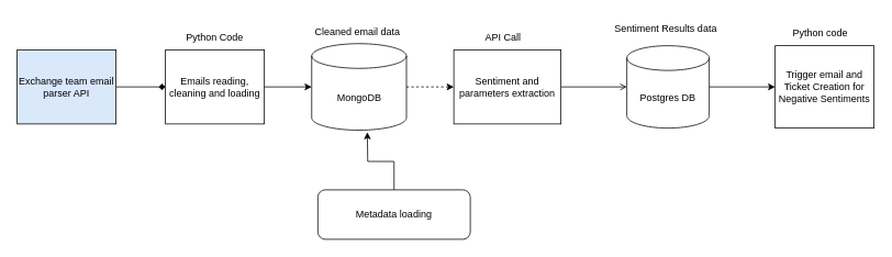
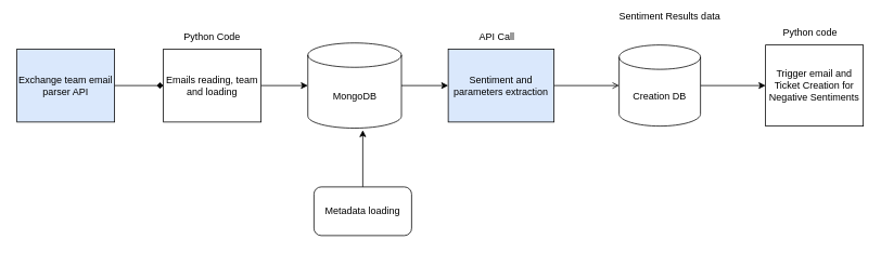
  <mxCell id="0" />
  <mxCell id="1" parent="0" />
  <mxCell id="2" style="edgeStyle=orthogonalEdgeStyle;rounded=0;orthogonalLoop=1;jettySize=auto;html=1;endArrow=diamond;" edge="1" parent="1" source="3" target="5"><mxGeometry relative="1" as="geometry" /></mxCell>
  <mxCell id="3" value="Exchange team email parser API" style="rounded=0;whiteSpace=wrap;html=1;fillColor=#dae8fc;" vertex="1" parent="1"><mxGeometry x="20" y="60" width="120" height="90" as="geometry" /></mxCell>
  <mxCell id="4" style="edgeStyle=orthogonalEdgeStyle;rounded=0;orthogonalLoop=1;jettySize=auto;html=1;" edge="1" parent="1" source="5" target="7"><mxGeometry relative="1" as="geometry" /></mxCell>
- <mxCell id="5" value="Emails reading, cleaning and loading" style="rounded=0;whiteSpace=wrap;html=1;" vertex="1" parent="1"><mxGeometry x="200" y="60" width="120" height="90" as="geometry" /></mxCell>
- <mxCell id="6" style="edgeStyle=orthogonalEdgeStyle;rounded=0;orthogonalLoop=1;jettySize=auto;html=1;entryX=0;entryY=0.5;entryDx=0;entryDy=0;dashed=1;" edge="1" parent="1" source="7" target="9"><mxGeometry relative="1" as="geometry" /></mxCell>
+ <mxCell id="5" value="Emails reading, team and loading" style="rounded=0;whiteSpace=wrap;html=1;" vertex="1" parent="1"><mxGeometry x="200" y="60" width="120" height="90" as="geometry" /></mxCell>
+ <mxCell id="6" style="edgeStyle=orthogonalEdgeStyle;rounded=0;orthogonalLoop=1;jettySize=auto;html=1;entryX=0;entryY=0.5;entryDx=0;entryDy=0;" edge="1" parent="1" source="7" target="9"><mxGeometry relative="1" as="geometry" /></mxCell>
  <mxCell id="7" value="MongoDB" style="shape=cylinder3;whiteSpace=wrap;html=1;boundedLbl=1;backgroundOutline=1;size=15;" vertex="1" parent="1"><mxGeometry x="377.5" y="52.5" width="115" height="105" as="geometry" /></mxCell>
  <mxCell id="8" style="edgeStyle=orthogonalEdgeStyle;rounded=0;orthogonalLoop=1;jettySize=auto;html=1;endArrow=open;" edge="1" parent="1" source="9" target="11"><mxGeometry relative="1" as="geometry" /></mxCell>
- <mxCell id="9" value="Sentiment and parameters extraction" style="rounded=0;whiteSpace=wrap;html=1;" vertex="1" parent="1"><mxGeometry x="550" y="60" width="130" height="90" as="geometry" /></mxCell>
+ <mxCell id="9" value="Sentiment and parameters extraction" style="rounded=0;whiteSpace=wrap;html=1;fillColor=#dae8fc;" vertex="1" parent="1"><mxGeometry x="550" y="60" width="130" height="90" as="geometry" /></mxCell>
  <mxCell id="10" style="edgeStyle=orthogonalEdgeStyle;rounded=0;orthogonalLoop=1;jettySize=auto;html=1;entryX=0;entryY=0.5;entryDx=0;entryDy=0;" edge="1" parent="1" source="11" target="12"><mxGeometry relative="1" as="geometry" /></mxCell>
- <mxCell id="11" value="Postgres DB" style="shape=cylinder3;whiteSpace=wrap;html=1;boundedLbl=1;backgroundOutline=1;size=15;" vertex="1" parent="1"><mxGeometry x="760" y="55" width="100" height="100" as="geometry" /></mxCell>
+ <mxCell id="11" value="Creation DB" style="shape=cylinder3;whiteSpace=wrap;html=1;boundedLbl=1;backgroundOutline=1;size=15;" vertex="1" parent="1"><mxGeometry x="760" y="55" width="100" height="100" as="geometry" /></mxCell>
  <mxCell id="12" value="Trigger email and Ticket Creation for Negative Sentiments" style="rounded=0;whiteSpace=wrap;html=1;" vertex="1" parent="1"><mxGeometry x="940" y="55" width="120" height="100" as="geometry" /></mxCell>
  <mxCell id="13" value="Python Code" style="text;html=1;align=center;verticalAlign=middle;whiteSpace=wrap;rounded=0;" vertex="1" parent="1"><mxGeometry x="210" y="30" width="100" height="30" as="geometry" /></mxCell>
- <mxCell id="14" value="Cleaned email data&amp;nbsp;" style="text;html=1;align=center;verticalAlign=middle;whiteSpace=wrap;rounded=0;" vertex="1" parent="1"><mxGeometry x="365" y="22.5" width="140" height="30" as="geometry" /></mxCell>
  <mxCell id="15" value="API Call" style="text;html=1;align=center;verticalAlign=middle;whiteSpace=wrap;rounded=0;" vertex="1" parent="1"><mxGeometry x="580" y="30" width="60" height="30" as="geometry" /></mxCell>
- <mxCell id="16" value="Sentiment Results data" style="text;html=1;align=center;verticalAlign=middle;whiteSpace=wrap;rounded=0;" vertex="1" parent="1"><mxGeometry x="740" y="20" width="135" height="30" as="geometry" /></mxCell>
+ <mxCell id="16" value="Sentiment Results data" style="text;html=1;align=center;verticalAlign=middle;whiteSpace=wrap;rounded=0;" vertex="1" parent="1"><mxGeometry x="755" y="5" width="135" height="30" as="geometry" /></mxCell>
  <mxCell id="17" value="Python code" style="text;html=1;align=center;verticalAlign=middle;whiteSpace=wrap;rounded=0;" vertex="1" parent="1"><mxGeometry x="950" y="25" width="90" height="30" as="geometry" /></mxCell>
  <mxCell id="18" style="edgeStyle=orthogonalEdgeStyle;rounded=0;orthogonalLoop=1;jettySize=auto;html=1;" edge="1" parent="1" source="19"><mxGeometry relative="1" as="geometry"><mxPoint x="445" y="160" as="targetPoint" /></mxGeometry></mxCell>
- <mxCell id="19" value="Metadata loading" style="rounded=1;whiteSpace=wrap;html=1;" vertex="1" parent="1"><mxGeometry x="385" y="230" width="185" height="60" as="geometry" /></mxCell>
+ <mxCell id="19" value="Metadata loading" style="rounded=1;whiteSpace=wrap;html=1;" vertex="1" parent="1"><mxGeometry x="385" y="230" width="120" height="60" as="geometry" /></mxCell>
